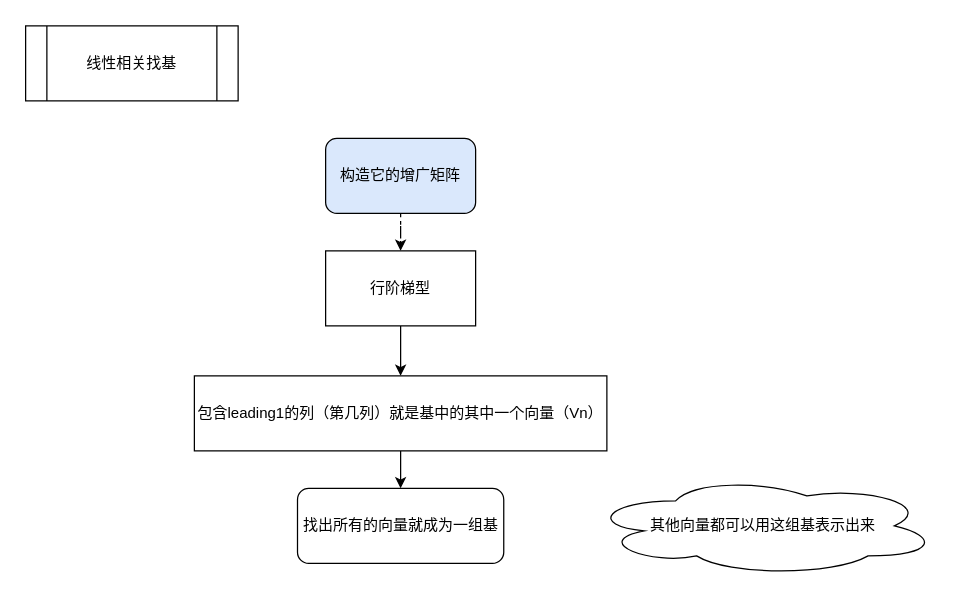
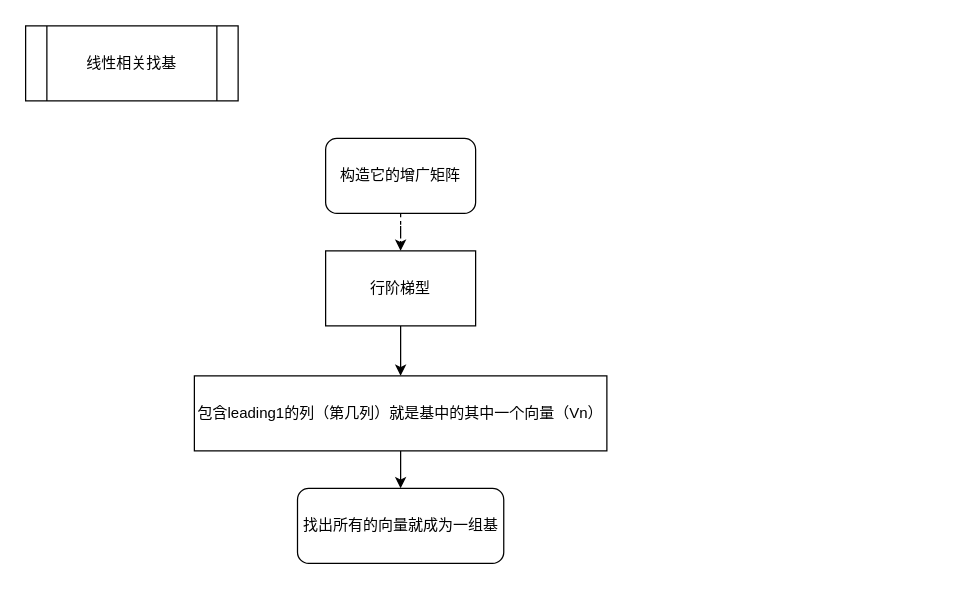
  <mxCell id="0" />
  <mxCell id="1" parent="0" />
  <mxCell id="2" value="线性相关找基" style="shape=process;whiteSpace=wrap;html=1;backgroundOutline=1;" vertex="1" parent="1"><mxGeometry x="20" y="20" width="170" height="60" as="geometry" /></mxCell>
  <mxCell id="3" style="edgeStyle=orthogonalEdgeStyle;rounded=0;orthogonalLoop=1;jettySize=auto;html=1;entryX=0.5;entryY=0;entryDx=0;entryDy=0;dashed=1;" edge="1" parent="1" source="4" target="6"><mxGeometry relative="1" as="geometry" /></mxCell>
- <mxCell id="4" value="构造它的增广矩阵" style="rounded=1;whiteSpace=wrap;html=1;fillColor=#dae8fc;" vertex="1" parent="1"><mxGeometry x="260" y="110" width="120" height="60" as="geometry" /></mxCell>
+ <mxCell id="4" value="构造它的增广矩阵" style="rounded=1;whiteSpace=wrap;html=1;" vertex="1" parent="1"><mxGeometry x="260" y="110" width="120" height="60" as="geometry" /></mxCell>
  <mxCell id="5" style="edgeStyle=orthogonalEdgeStyle;rounded=0;orthogonalLoop=1;jettySize=auto;html=1;entryX=0.5;entryY=0;entryDx=0;entryDy=0;" edge="1" parent="1" source="6" target="8"><mxGeometry relative="1" as="geometry" /></mxCell>
  <mxCell id="6" value="行阶梯型" style="rounded=0;whiteSpace=wrap;html=1;" vertex="1" parent="1"><mxGeometry x="260" y="200" width="120" height="60" as="geometry" /></mxCell>
  <mxCell id="7" style="edgeStyle=orthogonalEdgeStyle;rounded=0;orthogonalLoop=1;jettySize=auto;html=1;" edge="1" parent="1" source="8" target="9"><mxGeometry relative="1" as="geometry" /></mxCell>
  <mxCell id="8" value="包含leading1的列（第几列）就是基中的其中一个向量（Vn）" style="rounded=0;whiteSpace=wrap;html=1;" vertex="1" parent="1"><mxGeometry x="155" y="300" width="330" height="60" as="geometry" /></mxCell>
  <mxCell id="9" value="找出所有的向量就成为一组基" style="rounded=1;whiteSpace=wrap;html=1;" vertex="1" parent="1"><mxGeometry x="237.5" y="390" width="165" height="60" as="geometry" /></mxCell>
- <mxCell id="10" value="其他向量都可以用这组基表示出来" style="ellipse;shape=cloud;whiteSpace=wrap;html=1;" vertex="1" parent="1"><mxGeometry x="470" y="380" width="280" height="80" as="geometry" /></mxCell>
